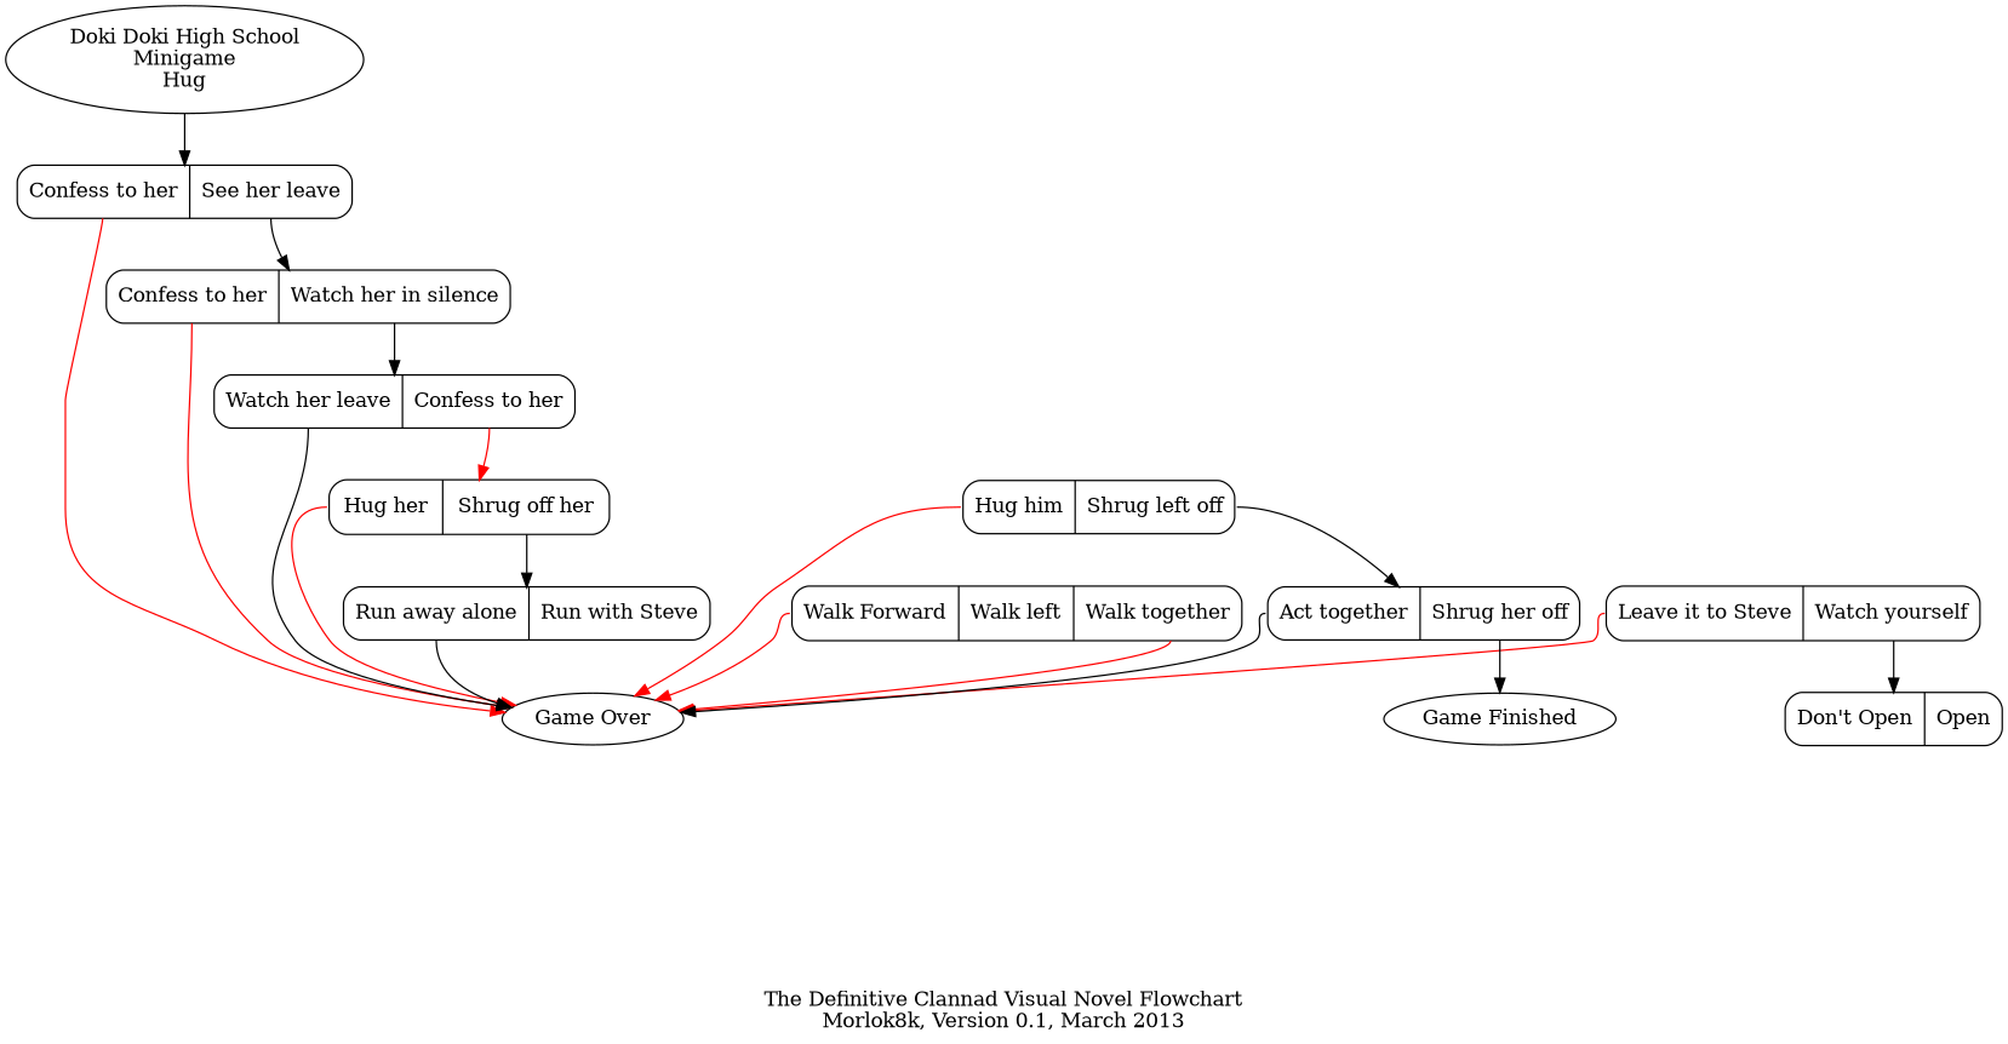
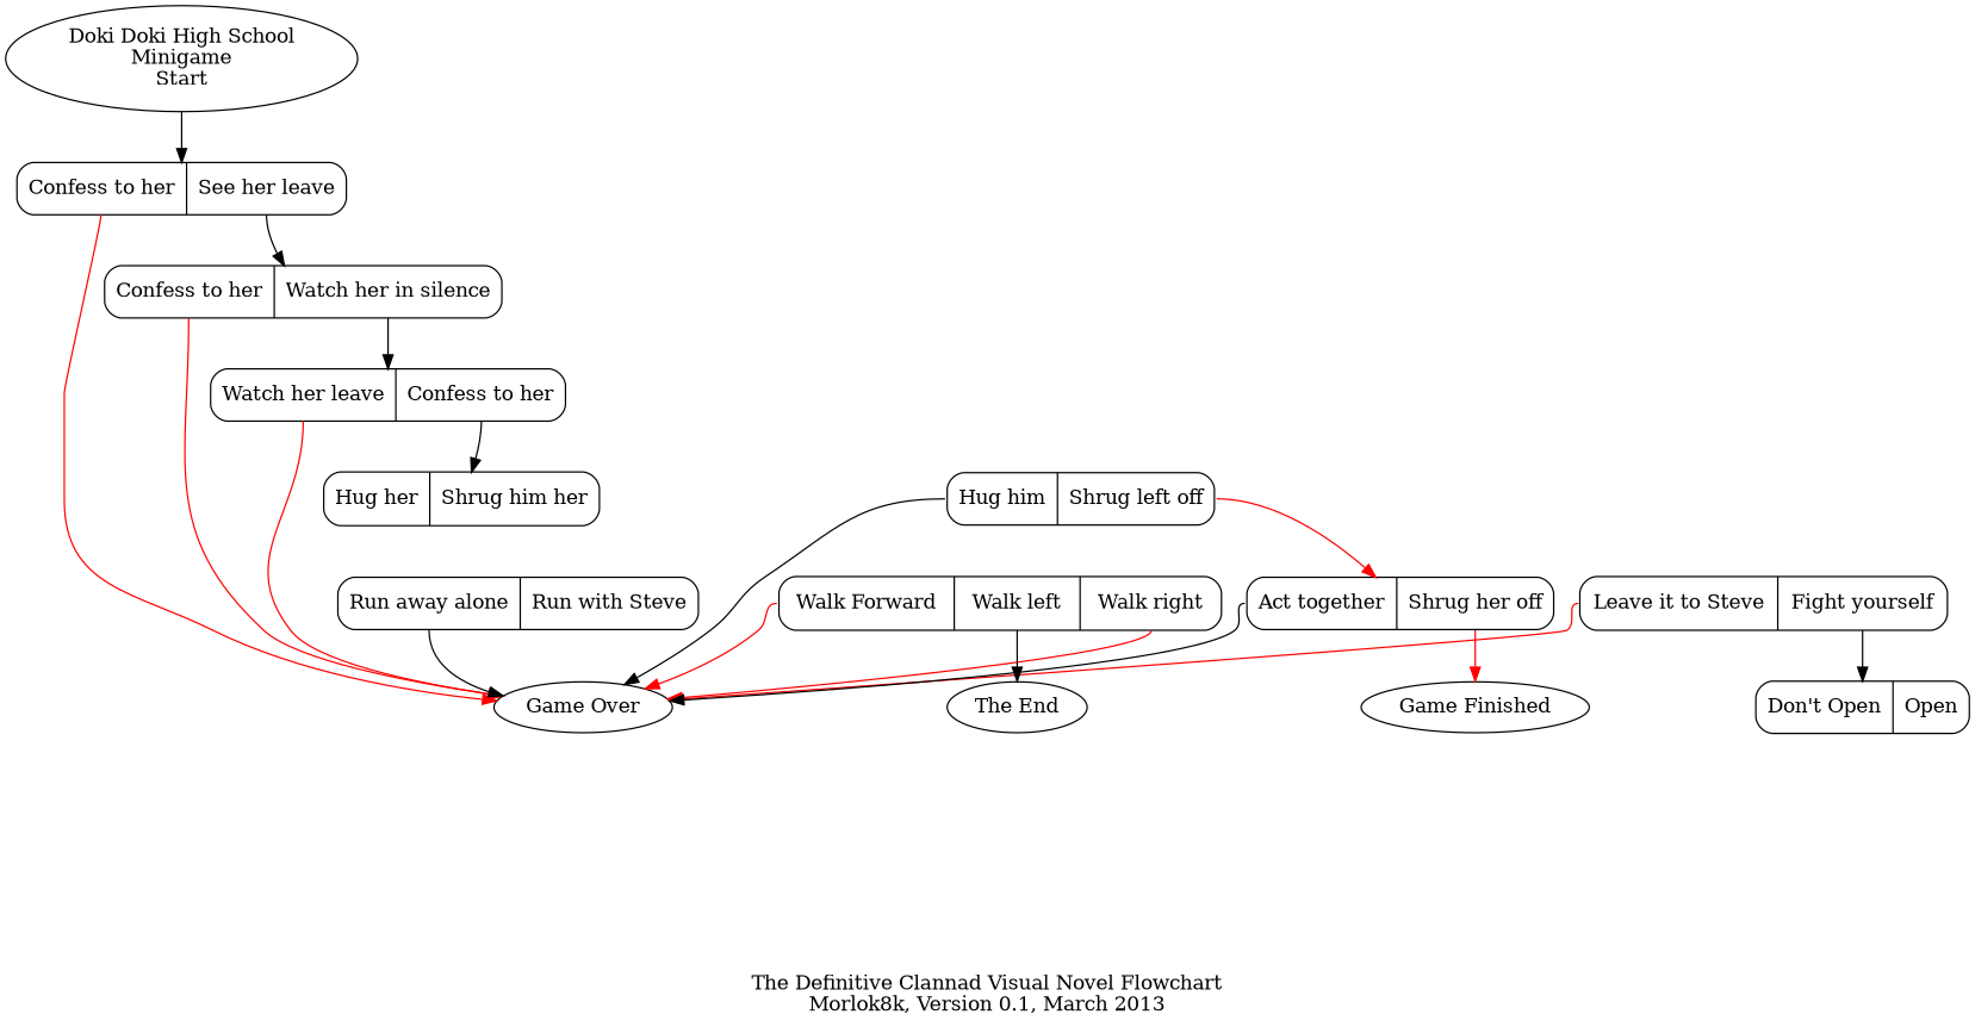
  digraph {
    label="\n\n\n\nThe Definitive Clannad Visual Novel Flowchart\nMorlok8k, Version 0.1, March 2013"
    node [shape=Mrecord]
    edge [tailport=a1]
-   n1 [label="Doki Doki High School\nMinigame\nHug" shape=""]
+   n1 [label="Doki Doki High School\nMinigame\nStart" shape=""]
    n2 [label="<a1>Confess to her|<a2>See her leave"]
    n3 [label="Game Over" shape=""]
    n4 [label="<a1>Confess to her|<a2>Watch her in silence"]
+   n5 [label="The End" shape=""]
    n6 [label="Game Finished" shape=""]
    n7 [label="<a1>Watch her leave|<a2>Confess to her"]
-   n8 [label="<a1>Hug her|<a2>Shrug off her"]
+   n8 [label="<a1>Hug her|<a2>Shrug him her"]
    n9 [label="<a1>Run away alone|<a2>Run with Steve"]
-   n10 [label="<a1>Leave it to Steve|<a2>Watch yourself"]
+   n10 [label="<a1>Leave it to Steve|<a2>Fight yourself"]
    n11 [label="<a1>Don't Open|<a2>Open"]
-   n12 [label="<a1>Walk Forward|<a2>Walk left|<a3>Walk together"]
+   n12 [label="<a1>Walk Forward|<a2>Walk left|<a3>Walk right"]
    n13 [label="<a1>Hug him|<a2>Shrug left off"]
    n14 [label="<a1>Act together|<a2>Shrug her off"]
    n1 -> n2
    n2 -> n3 [color=red]
    n2 -> n4 [tailport=a2]
    n4 -> n3 [color=red]
    n4 -> n7 [tailport=a2]
-   n7 -> n3 [color=black]
-   n7 -> n8 [tailport=a2 color=red]
-   n8 -> n3 [color=red]
-   n8 -> n9 [tailport=a2]
+   n7 -> n3 [color=red]
+   n7 -> n8 [tailport=a2]
    n9 -> n3 [color=black]
    n10 -> n3 [color=red]
    n10 -> n11 [tailport=a2]
    n12 -> n3 [color=red]
    n12 -> n3 [color=red tailport=a3]
-   n13 -> n3 [color=red]
-   n13 -> n14 [tailport=a2]
+   n12 -> n5 [tailport=a2]
+   n13 -> n3 [color=black]
+   n13 -> n14 [tailport=a2 color=red]
    n14 -> n3 [color=black]
-   n14 -> n6 [tailport=a2]
+   n14 -> n6 [tailport=a2 color=red]
  }
